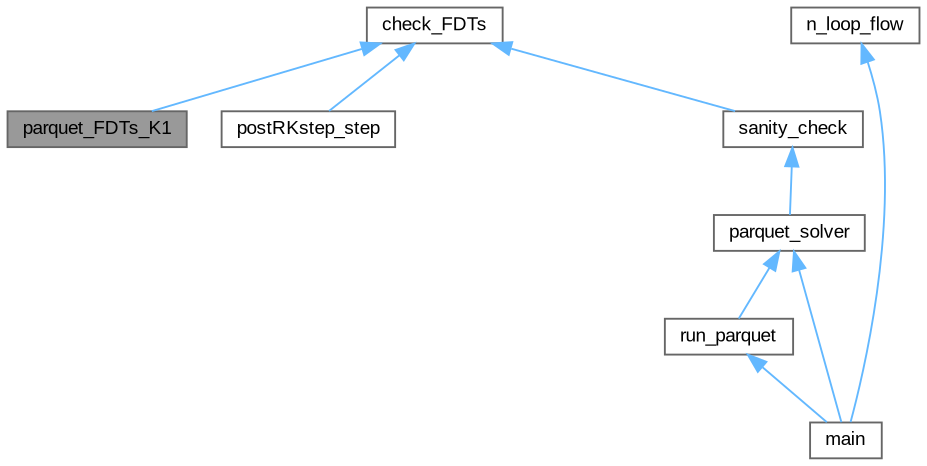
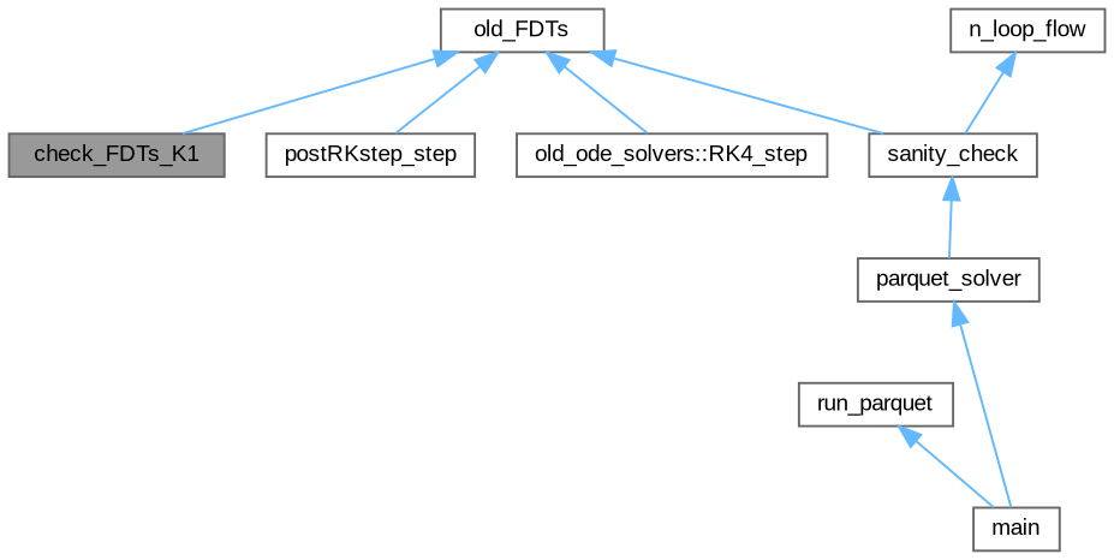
  digraph {
    fontname="Liberation Sans"
    rankdir=TB
    node [color=grey40 fillcolor=white fontname="Liberation Sans" fontsize=10 shape=box style=filled]
    edge [color=steelblue1 dir=back fontname="Liberation Sans" fontsize=10 labelfontname=Helvetica labelfontsize=10 style=solid]
-   n1 [color=gray40 fillcolor=grey60 fontcolor=black height=0.2 label=parquet_FDTs_K1 width=0.4]
-   n2 [height=0.2 label=check_FDTs width=0.4]
+   n1 [color=gray40 fillcolor=grey60 fontcolor=black height=0.2 label=check_FDTs_K1 width=0.4]
+   n2 [height=0.2 label=old_FDTs width=0.4]
    n3 [height=0.2 label=postRKstep_step width=0.4]
+   n4 [height=0.2 label="old_ode_solvers::RK4_step" width=0.4]
    n5 [height=0.2 label=sanity_check width=0.4]
    n6 [height=0.2 label=parquet_solver width=0.4]
    n7 [height=0.2 label=run_parquet width=0.4]
    n8 [height=0.2 label=main width=0.4]
    n9 [height=0.2 label=n_loop_flow width=0.4]
    n2 -> n1
    n2 -> n3
+   n2 -> n4
    n2 -> n5
    n5 -> n6
-   n6 -> n7
    n6 -> n8
    n7 -> n8
-   n9 -> n8
+   n9 -> n5
  }
